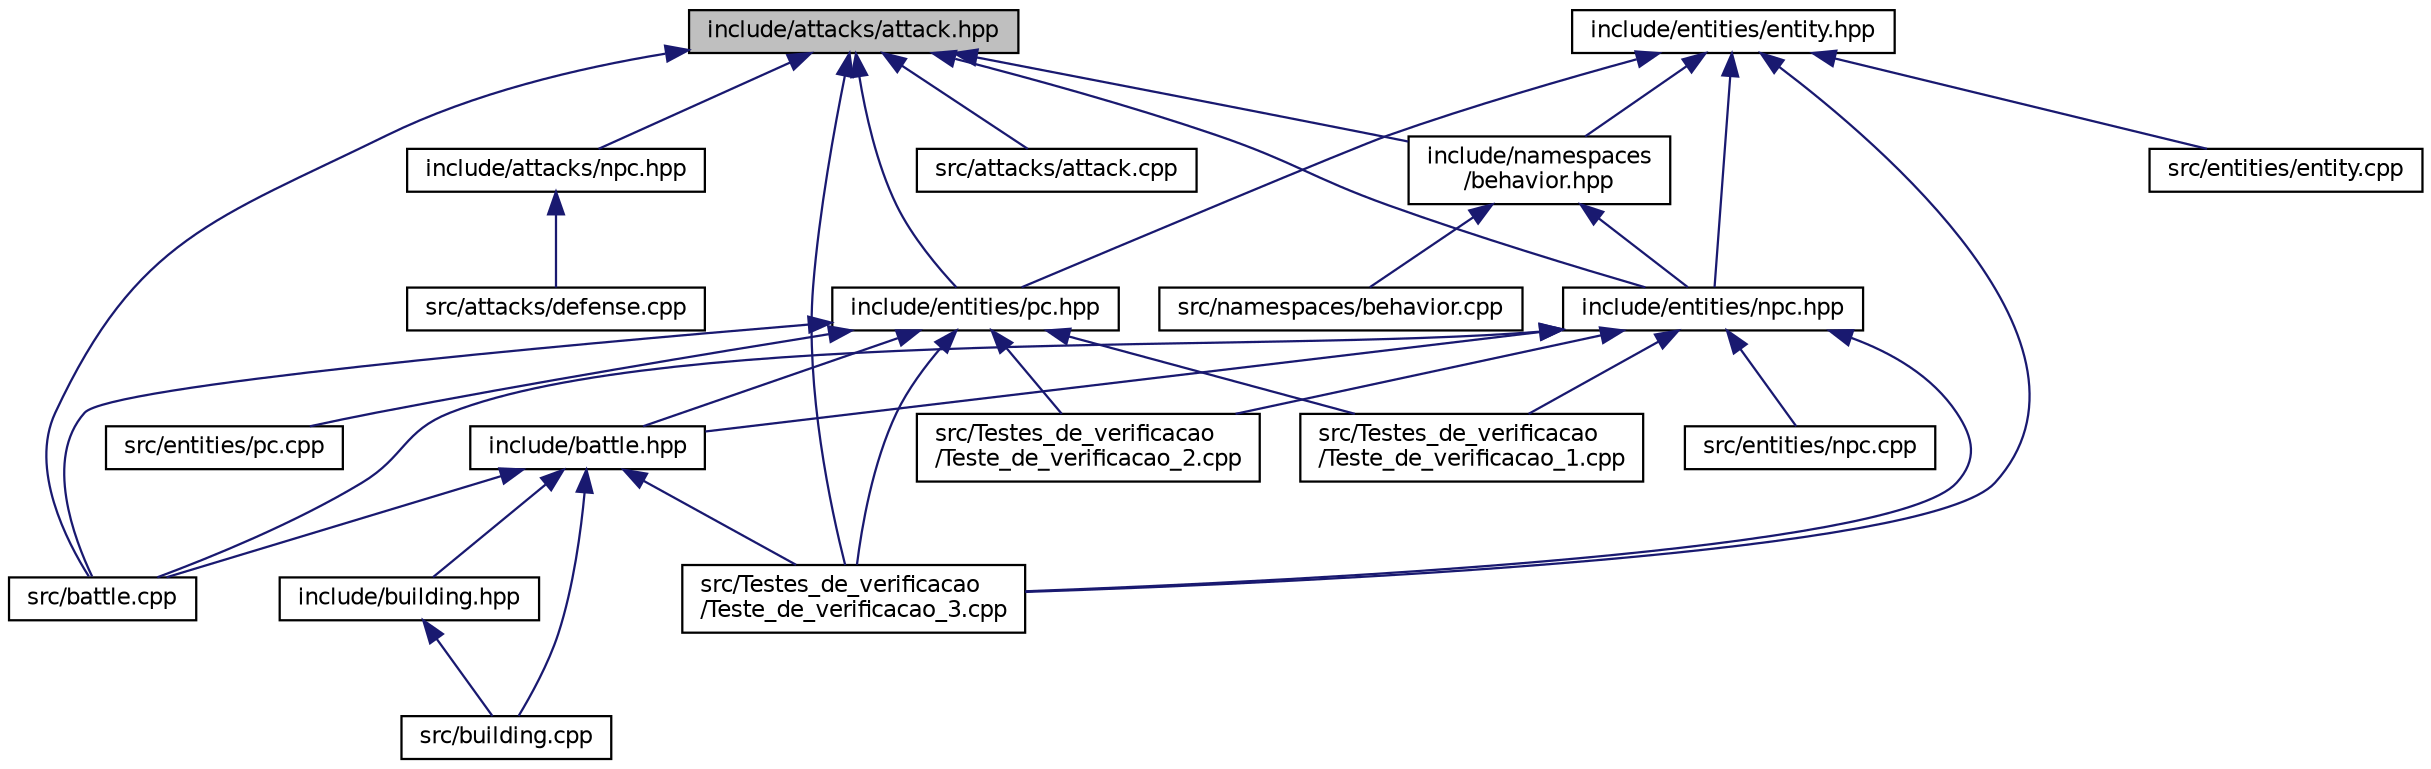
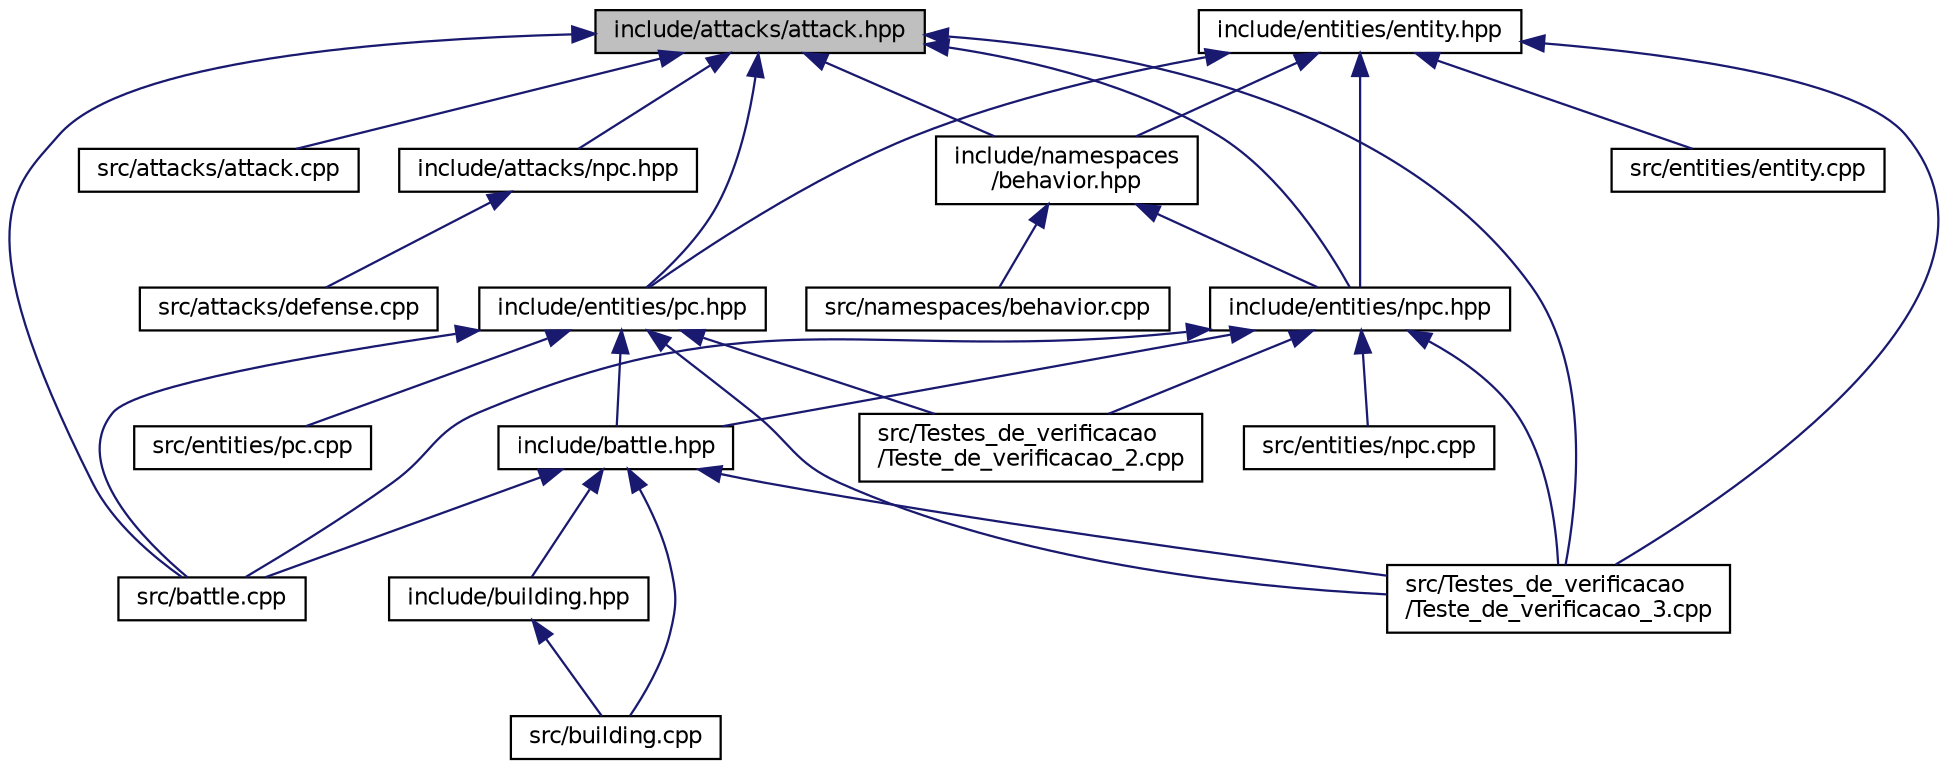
  digraph {
    node [color=black fillcolor=white fontname=Helvetica fontsize=10 shape=record style=filled]
    edge [color=midnightblue dir=back fontname=Helvetica fontsize=10 labelfontname=Helvetica labelfontsize=10 style=solid]
    n1 [fillcolor=grey75 fontcolor=black height=0.2 label="include/attacks/attack.hpp" width=0.4]
    n2 [height=0.2 label="include/attacks/npc.hpp" width=0.4]
    n3 [height=0.2 label="include/entities/npc.hpp" width=0.4]
    n4 [height=0.2 label="src/battle.cpp" width=0.4]
    n5 [height=0.2 label="src/Testes_de_verificacao\l/Teste_de_verificacao_3.cpp" width=0.4]
    n6 [height=0.2 label="include/entities/pc.hpp" width=0.4]
    n7 [height=0.2 label="include/namespaces\l/behavior.hpp" width=0.4]
    n8 [height=0.2 label="src/attacks/attack.cpp" width=0.4]
    n9 [height=0.2 label="src/attacks/defense.cpp" width=0.4]
    n10 [height=0.2 label="include/entities/entity.hpp" width=0.4]
    n11 [height=0.2 label="src/entities/entity.cpp" width=0.4]
    n12 [height=0.2 label="include/battle.hpp" width=0.4]
    n13 [height=0.2 label="src/entities/npc.cpp" width=0.4]
-   n14 [height=0.2 label="src/Testes_de_verificacao\l/Teste_de_verificacao_1.cpp" width=0.4]
    n15 [height=0.2 label="src/Testes_de_verificacao\l/Teste_de_verificacao_2.cpp" width=0.4]
    n16 [height=0.2 label="src/entities/pc.cpp" width=0.4]
    n17 [height=0.2 label="src/namespaces/behavior.cpp" width=0.4]
    n18 [height=0.2 label="include/building.hpp" width=0.4]
    n19 [height=0.2 label="src/building.cpp" width=0.4]
    n1 -> n2
    n1 -> n3
    n1 -> n4
    n1 -> n5
    n1 -> n6
    n1 -> n7
    n1 -> n8
    n2 -> n9
    n3 -> n4
    n3 -> n5
    n3 -> n12
    n3 -> n13
-   n3 -> n14
    n3 -> n15
    n6 -> n4
    n6 -> n5
    n6 -> n12
-   n6 -> n14
    n6 -> n15
    n6 -> n16
    n7 -> n3
    n7 -> n17
    n10 -> n3
    n10 -> n5
    n10 -> n6
    n10 -> n7
    n10 -> n11
    n12 -> n4
    n12 -> n5
    n12 -> n18
    n12 -> n19
    n18 -> n19
  }
